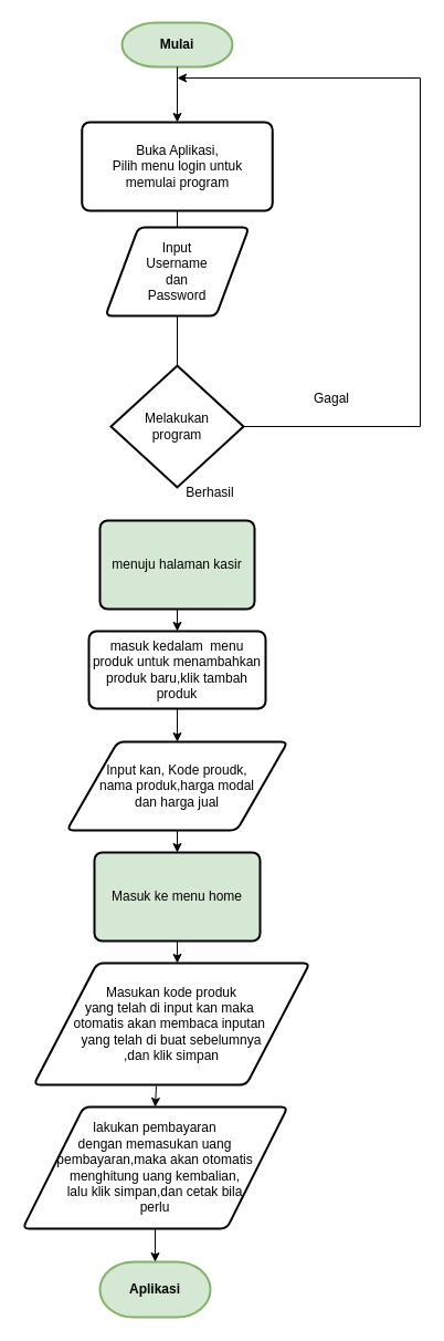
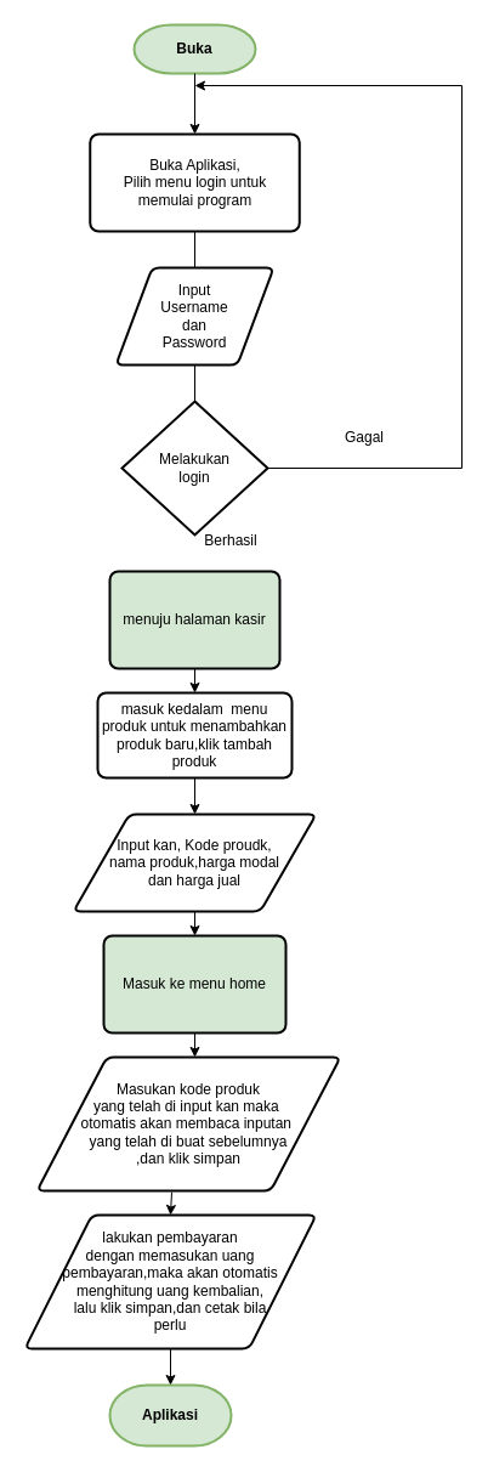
  <mxCell id="0" />
  <mxCell id="1" parent="0" />
- <mxCell id="2" value="&lt;b&gt;Mulai&lt;/b&gt;" style="strokeWidth=2;html=1;shape=mxgraph.flowchart.terminator;whiteSpace=wrap;fillColor=#d5e8d4;strokeColor=#82b366;" parent="1" vertex="1"><mxGeometry x="110" y="20" width="100" height="40" as="geometry" /></mxCell>
+ <mxCell id="2" value="&lt;b&gt;Buka&lt;/b&gt;" style="strokeWidth=2;html=1;shape=mxgraph.flowchart.terminator;whiteSpace=wrap;fillColor=#d5e8d4;strokeColor=#82b366;" parent="1" vertex="1"><mxGeometry x="110" y="20" width="100" height="40" as="geometry" /></mxCell>
  <mxCell id="3" value="Buka Aplikasi,&lt;br&gt;Pilih menu login untuk&lt;br&gt;memulai program" style="rounded=1;whiteSpace=wrap;html=1;absoluteArcSize=1;arcSize=14;strokeWidth=2;" parent="1" vertex="1"><mxGeometry x="73.75" y="110" width="172.5" height="80" as="geometry" /></mxCell>
- <mxCell id="4" value="Input&lt;br&gt;Username&lt;br&gt;dan&lt;br&gt;Password" style="shape=parallelogram;html=1;strokeWidth=2;perimeter=parallelogramPerimeter;whiteSpace=wrap;rounded=1;arcSize=12;size=0.23;" parent="1" vertex="1"><mxGeometry x="95" y="205" width="130" height="80" as="geometry" /></mxCell>
- <mxCell id="5" value="Melakukan&lt;br&gt;program" style="strokeWidth=2;html=1;shape=mxgraph.flowchart.decision;whiteSpace=wrap;" parent="1" vertex="1"><mxGeometry x="100" y="330" width="120" height="110" as="geometry" /></mxCell>
+ <mxCell id="4" value="Input&lt;br&gt;Username&lt;br&gt;dan&lt;br&gt;Password" style="shape=parallelogram;html=1;strokeWidth=2;perimeter=parallelogramPerimeter;whiteSpace=wrap;rounded=1;arcSize=12;size=0.23;" parent="1" vertex="1"><mxGeometry x="95" y="220" width="130" height="80" as="geometry" /></mxCell>
+ <mxCell id="5" value="Melakukan&lt;br&gt;login" style="strokeWidth=2;html=1;shape=mxgraph.flowchart.decision;whiteSpace=wrap;" parent="1" vertex="1"><mxGeometry x="100" y="330" width="120" height="110" as="geometry" /></mxCell>
  <mxCell id="6" value="menuju halaman kasir" style="rounded=1;whiteSpace=wrap;html=1;absoluteArcSize=1;arcSize=14;strokeWidth=2;fillColor=#d5e8d4;" parent="1" vertex="1"><mxGeometry x="90" y="470" width="140" height="80" as="geometry" /></mxCell>
  <mxCell id="7" value="" style="endArrow=none;html=1;rounded=0;exitX=0.5;exitY=1;exitDx=0;exitDy=0;entryX=0.5;entryY=0;entryDx=0;entryDy=0;entryPerimeter=0;" parent="1" source="4" target="5" edge="1"><mxGeometry width="50" height="50" relative="1" as="geometry"><mxPoint x="-130" y="320" as="sourcePoint" /><mxPoint x="-80" y="270" as="targetPoint" /></mxGeometry></mxCell>
  <mxCell id="8" value="" style="endArrow=classic;html=1;rounded=0;exitX=0.5;exitY=1;exitDx=0;exitDy=0;exitPerimeter=0;entryX=0.5;entryY=0;entryDx=0;entryDy=0;" parent="1" source="2" target="3" edge="1"><mxGeometry width="50" height="50" relative="1" as="geometry"><mxPoint x="-130" y="320" as="sourcePoint" /><mxPoint x="350" y="130" as="targetPoint" /></mxGeometry></mxCell>
  <mxCell id="9" value="" style="endArrow=none;html=1;rounded=0;exitX=0.5;exitY=1;exitDx=0;exitDy=0;entryX=0.5;entryY=0;entryDx=0;entryDy=0;" parent="1" source="3" target="4" edge="1"><mxGeometry width="50" height="50" relative="1" as="geometry"><mxPoint x="-130" y="320" as="sourcePoint" /><mxPoint x="-80" y="270" as="targetPoint" /></mxGeometry></mxCell>
  <mxCell id="10" value="" style="endArrow=classic;html=1;rounded=0;exitX=1;exitY=0.5;exitDx=0;exitDy=0;exitPerimeter=0;" parent="1" source="5" edge="1"><mxGeometry width="50" height="50" relative="1" as="geometry"><mxPoint x="30" y="330" as="sourcePoint" /><mxPoint x="160" y="70" as="targetPoint" /><Array as="points"><mxPoint x="380" y="385" /><mxPoint x="380" y="70" /></Array></mxGeometry></mxCell>
  <mxCell id="11" value="Berhasil" style="text;html=1;strokeColor=none;fillColor=none;align=center;verticalAlign=middle;whiteSpace=wrap;rounded=0;" parent="1" vertex="1"><mxGeometry x="160" y="430" width="60" height="30" as="geometry" /></mxCell>
  <mxCell id="12" value="Gagal" style="text;html=1;strokeColor=none;fillColor=none;align=center;verticalAlign=middle;whiteSpace=wrap;rounded=0;" parent="1" vertex="1"><mxGeometry x="270" y="345" width="60" height="30" as="geometry" /></mxCell>
  <mxCell id="13" value="masuk kedalam&amp;nbsp; menu produk untuk menambahkan produk baru,klik tambah produk" style="rounded=1;whiteSpace=wrap;html=1;absoluteArcSize=1;arcSize=14;strokeWidth=2;" parent="1" vertex="1"><mxGeometry x="80" y="570" width="160" height="70" as="geometry" /></mxCell>
  <mxCell id="14" value="" style="endArrow=classic;html=1;rounded=0;exitX=0.5;exitY=1;exitDx=0;exitDy=0;entryX=0.5;entryY=0;entryDx=0;entryDy=0;" edge="1" parent="1" source="6" target="13"><mxGeometry width="50" height="50" relative="1" as="geometry"><mxPoint x="-170" y="580" as="sourcePoint" /><mxPoint x="-120" y="530" as="targetPoint" /></mxGeometry></mxCell>
  <mxCell id="15" value="" style="endArrow=classic;html=1;rounded=0;exitX=0.5;exitY=1;exitDx=0;exitDy=0;" edge="1" parent="1" source="13"><mxGeometry width="50" height="50" relative="1" as="geometry"><mxPoint x="-170" y="560" as="sourcePoint" /><mxPoint x="160" y="670" as="targetPoint" /></mxGeometry></mxCell>
  <mxCell id="16" style="edgeStyle=orthogonalEdgeStyle;rounded=0;orthogonalLoop=1;jettySize=auto;html=1;exitX=0.5;exitY=1;exitDx=0;exitDy=0;" edge="1" parent="1"><mxGeometry relative="1" as="geometry"><mxPoint x="160" y="740" as="sourcePoint" /><mxPoint x="160" y="740" as="targetPoint" /></mxGeometry></mxCell>
  <mxCell id="17" value="" style="endArrow=classic;html=1;rounded=0;exitX=0.5;exitY=1;exitDx=0;exitDy=0;entryX=0.5;entryY=0;entryDx=0;entryDy=0;" edge="1" parent="1"><mxGeometry width="50" height="50" relative="1" as="geometry"><mxPoint x="160" y="740" as="sourcePoint" /><mxPoint x="160" y="770" as="targetPoint" /></mxGeometry></mxCell>
  <mxCell id="18" value="" style="endArrow=classic;html=1;rounded=0;exitX=0.5;exitY=1;exitDx=0;exitDy=0;entryX=0.5;entryY=0;entryDx=0;entryDy=0;" edge="1" parent="1"><mxGeometry width="50" height="50" relative="1" as="geometry"><mxPoint x="160" y="850" as="sourcePoint" /><mxPoint x="159.995" y="870" as="targetPoint" /></mxGeometry></mxCell>
  <mxCell id="19" value="Input kan, Kode proudk,&lt;br style=&quot;border-color: var(--border-color);&quot;&gt;nama produk,harga modal&lt;br style=&quot;border-color: var(--border-color);&quot;&gt;dan harga jual" style="shape=parallelogram;html=1;strokeWidth=2;perimeter=parallelogramPerimeter;whiteSpace=wrap;rounded=1;arcSize=12;size=0.23;" vertex="1" parent="1"><mxGeometry x="60" y="670" width="200" height="80" as="geometry" /></mxCell>
  <mxCell id="20" value="Masuk ke menu home" style="rounded=1;whiteSpace=wrap;html=1;absoluteArcSize=1;arcSize=14;strokeWidth=2;fillColor=#d5e8d4;" vertex="1" parent="1"><mxGeometry x="85" y="770" width="150" height="80" as="geometry" /></mxCell>
  <mxCell id="21" value="Masukan kode produk&lt;br style=&quot;border-color: var(--border-color);&quot;&gt;yang telah di input kan maka&amp;nbsp;&lt;br style=&quot;border-color: var(--border-color);&quot;&gt;otomatis akan membaca inputan&amp;nbsp;&lt;br style=&quot;border-color: var(--border-color);&quot;&gt;yang telah di buat sebelumnya&lt;br style=&quot;border-color: var(--border-color);&quot;&gt;,dan klik simpan" style="shape=parallelogram;html=1;strokeWidth=2;perimeter=parallelogramPerimeter;whiteSpace=wrap;rounded=1;arcSize=12;size=0.23;" vertex="1" parent="1"><mxGeometry x="30" y="870" width="250" height="110" as="geometry" /></mxCell>
  <mxCell id="22" value="lakukan pembayaran&lt;br&gt;dengan memasukan uang pembayaran,maka akan otomatis menghitung uang kembalian,&lt;br&gt;lalu klik simpan,dan cetak bila&lt;br&gt;perlu" style="shape=parallelogram;html=1;strokeWidth=2;perimeter=parallelogramPerimeter;whiteSpace=wrap;rounded=1;arcSize=12;size=0.23;" vertex="1" parent="1"><mxGeometry x="20" y="1000" width="240" height="110" as="geometry" /></mxCell>
  <mxCell id="23" value="&lt;b&gt;Aplikasi&lt;/b&gt;" style="strokeWidth=2;html=1;shape=mxgraph.flowchart.terminator;whiteSpace=wrap;fillColor=#d5e8d4;strokeColor=#82b366;" vertex="1" parent="1"><mxGeometry x="90" y="1140" width="100" height="50" as="geometry" /></mxCell>
  <mxCell id="24" value="" style="endArrow=classic;html=1;rounded=0;exitX=0.444;exitY=1.01;exitDx=0;exitDy=0;exitPerimeter=0;entryX=0.5;entryY=0;entryDx=0;entryDy=0;" edge="1" parent="1" source="21" target="22"><mxGeometry width="50" height="50" relative="1" as="geometry"><mxPoint x="10" y="990" as="sourcePoint" /><mxPoint x="60" y="940" as="targetPoint" /></mxGeometry></mxCell>
  <mxCell id="25" value="" style="endArrow=classic;html=1;rounded=0;exitX=0.5;exitY=1;exitDx=0;exitDy=0;entryX=0.5;entryY=0;entryDx=0;entryDy=0;entryPerimeter=0;" edge="1" parent="1" source="22" target="23"><mxGeometry width="50" height="50" relative="1" as="geometry"><mxPoint x="10" y="990" as="sourcePoint" /><mxPoint x="60" y="940" as="targetPoint" /></mxGeometry></mxCell>
